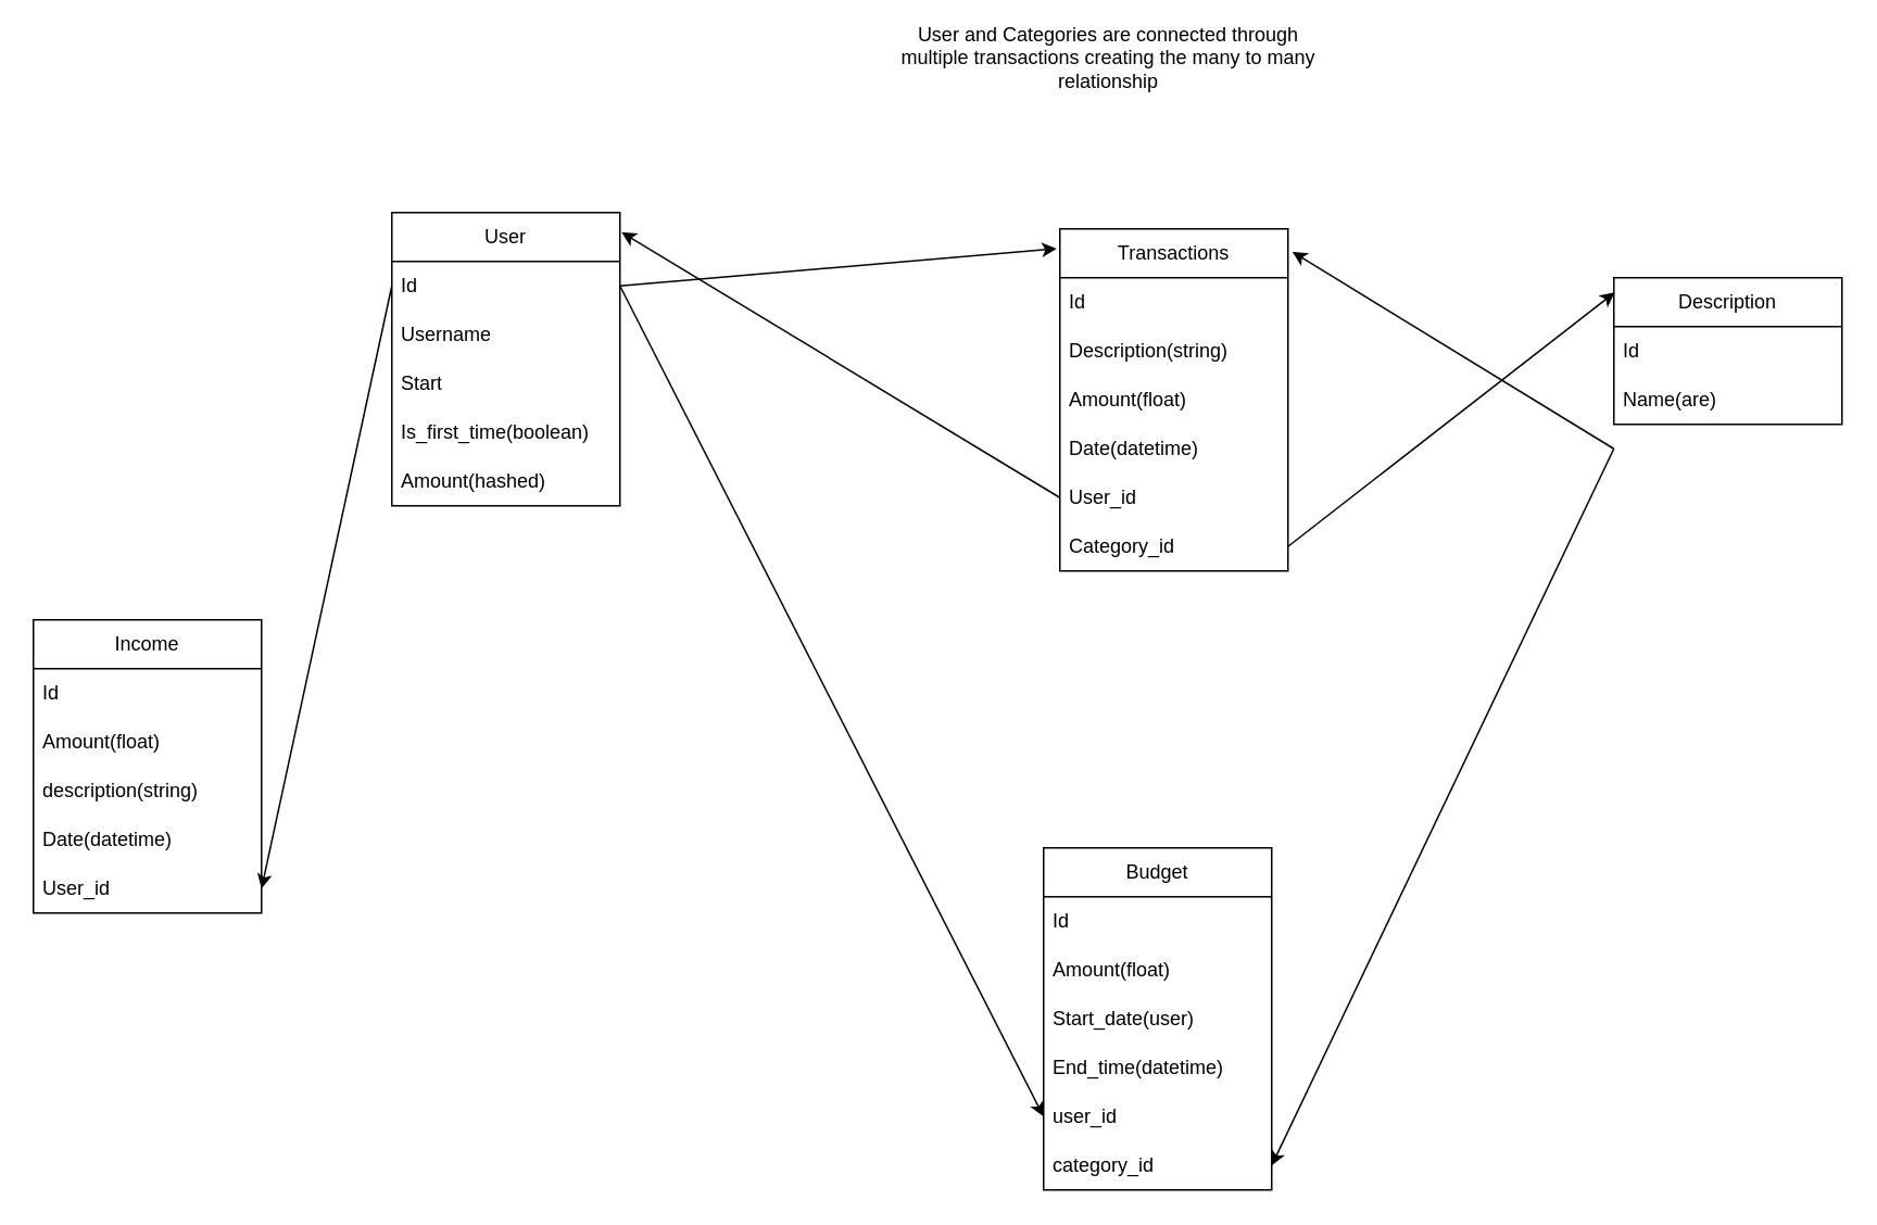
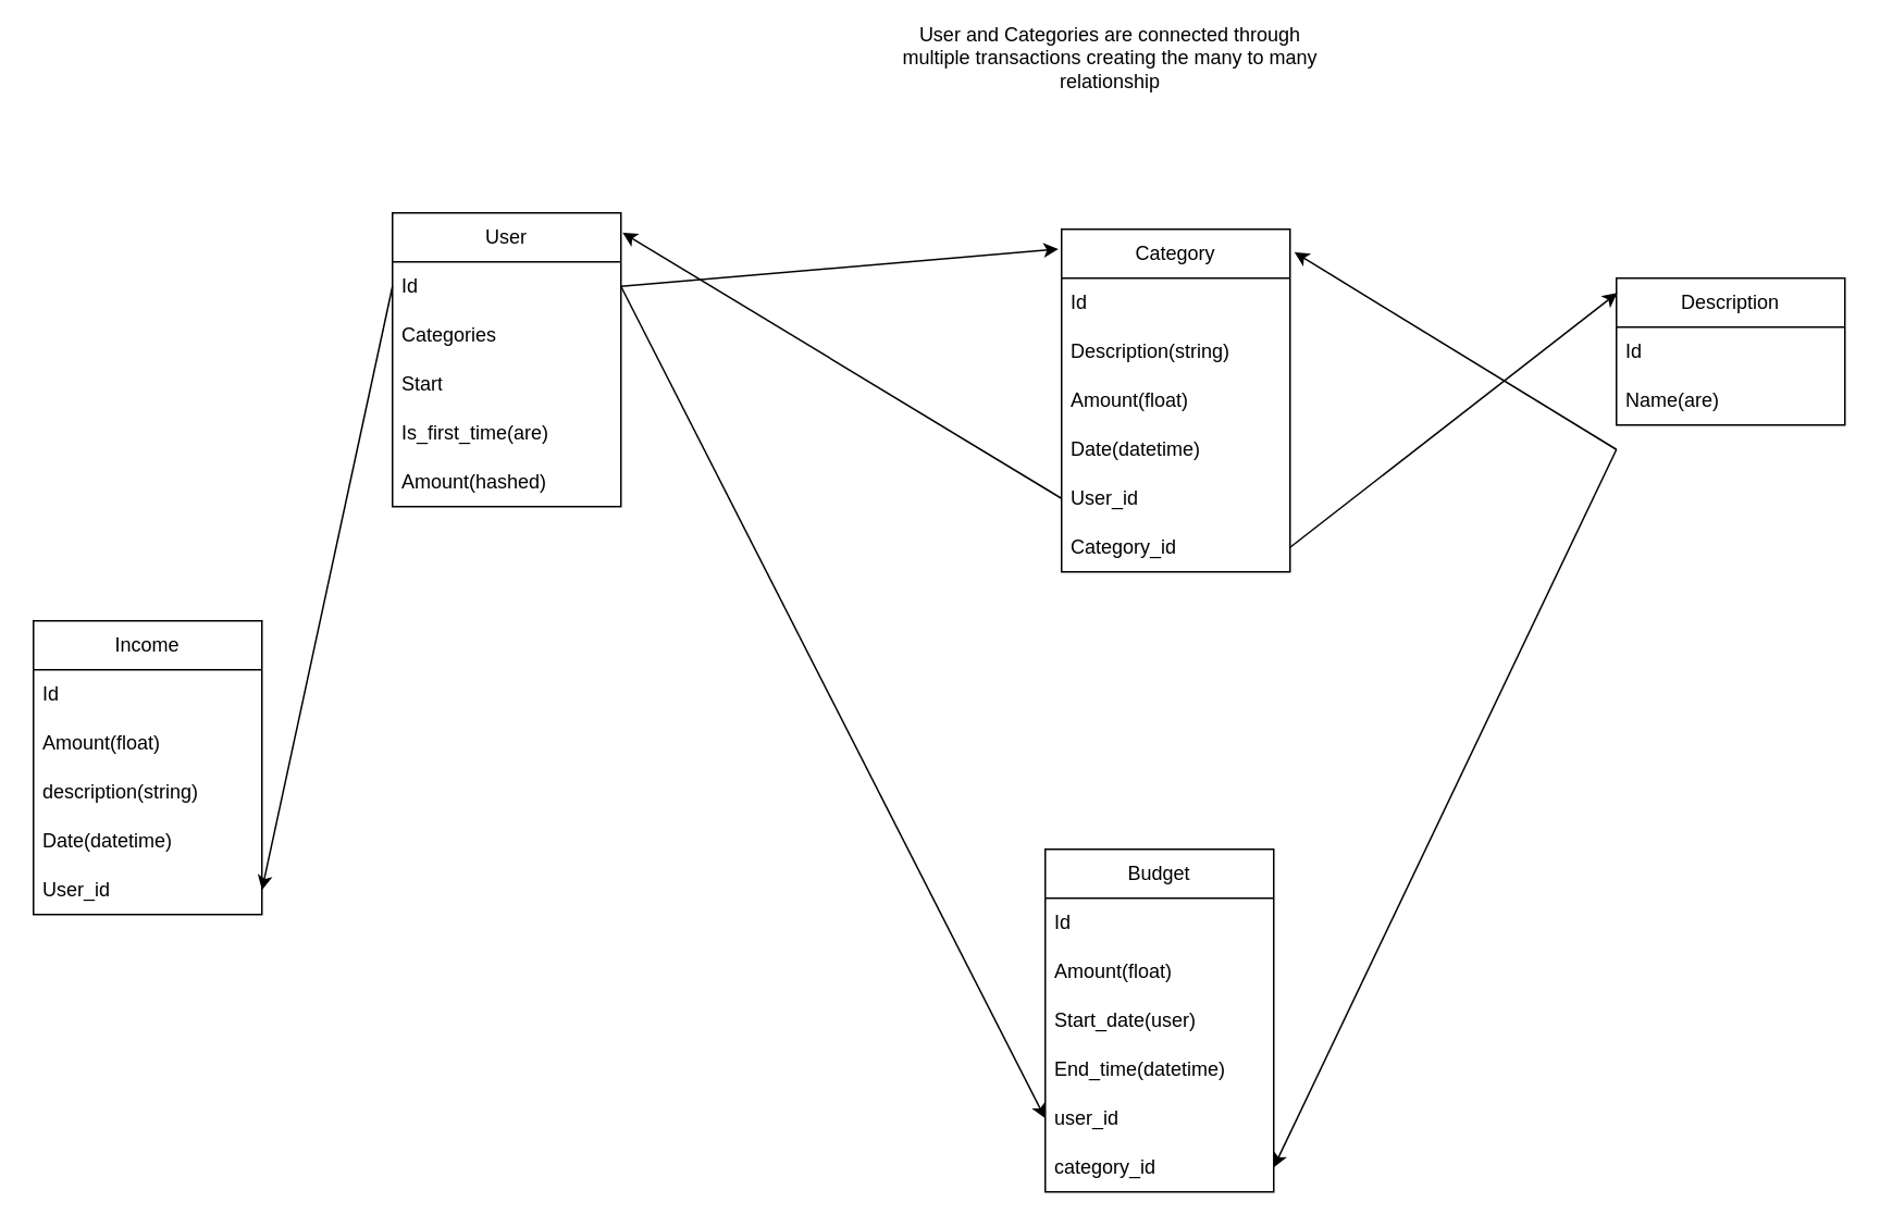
  <mxCell id="0" />
  <mxCell id="1" parent="0" />
  <mxCell id="2" value="User" style="swimlane;fontStyle=0;childLayout=stackLayout;horizontal=1;startSize=30;horizontalStack=0;resizeParent=1;resizeParentMax=0;resizeLast=0;collapsible=1;marginBottom=0;whiteSpace=wrap;html=1;" parent="1" vertex="1"><mxGeometry x="240" y="130" width="140" height="180" as="geometry" /></mxCell>
  <mxCell id="3" value="Id" style="text;strokeColor=none;fillColor=none;align=left;verticalAlign=middle;spacingLeft=4;spacingRight=4;overflow=hidden;points=[[0,0.5],[1,0.5]];portConstraint=eastwest;rotatable=0;whiteSpace=wrap;html=1;" parent="2" vertex="1"><mxGeometry y="30" width="140" height="30" as="geometry" /></mxCell>
- <mxCell id="4" value="Username" style="text;strokeColor=none;fillColor=none;align=left;verticalAlign=middle;spacingLeft=4;spacingRight=4;overflow=hidden;points=[[0,0.5],[1,0.5]];portConstraint=eastwest;rotatable=0;whiteSpace=wrap;html=1;" parent="2" vertex="1"><mxGeometry y="60" width="140" height="30" as="geometry" /></mxCell>
+ <mxCell id="4" value="Categories" style="text;strokeColor=none;fillColor=none;align=left;verticalAlign=middle;spacingLeft=4;spacingRight=4;overflow=hidden;points=[[0,0.5],[1,0.5]];portConstraint=eastwest;rotatable=0;whiteSpace=wrap;html=1;" parent="2" vertex="1"><mxGeometry y="60" width="140" height="30" as="geometry" /></mxCell>
  <mxCell id="5" value="Start" style="text;strokeColor=none;fillColor=none;align=left;verticalAlign=middle;spacingLeft=4;spacingRight=4;overflow=hidden;points=[[0,0.5],[1,0.5]];portConstraint=eastwest;rotatable=0;whiteSpace=wrap;html=1;" parent="2" vertex="1"><mxGeometry y="90" width="140" height="30" as="geometry" /></mxCell>
- <mxCell id="6" value="Is_first_time(boolean)" style="text;strokeColor=none;fillColor=none;align=left;verticalAlign=middle;spacingLeft=4;spacingRight=4;overflow=hidden;points=[[0,0.5],[1,0.5]];portConstraint=eastwest;rotatable=0;whiteSpace=wrap;html=1;" parent="2" vertex="1"><mxGeometry y="120" width="140" height="30" as="geometry" /></mxCell>
+ <mxCell id="6" value="Is_first_time(are)" style="text;strokeColor=none;fillColor=none;align=left;verticalAlign=middle;spacingLeft=4;spacingRight=4;overflow=hidden;points=[[0,0.5],[1,0.5]];portConstraint=eastwest;rotatable=0;whiteSpace=wrap;html=1;" parent="2" vertex="1"><mxGeometry y="120" width="140" height="30" as="geometry" /></mxCell>
  <mxCell id="7" value="Amount(hashed)" style="text;strokeColor=none;fillColor=none;align=left;verticalAlign=middle;spacingLeft=4;spacingRight=4;overflow=hidden;points=[[0,0.5],[1,0.5]];portConstraint=eastwest;rotatable=0;whiteSpace=wrap;html=1;" parent="2" vertex="1"><mxGeometry y="150" width="140" height="30" as="geometry" /></mxCell>
  <mxCell id="8" value="Budget" style="swimlane;fontStyle=0;childLayout=stackLayout;horizontal=1;startSize=30;horizontalStack=0;resizeParent=1;resizeParentMax=0;resizeLast=0;collapsible=1;marginBottom=0;whiteSpace=wrap;html=1;" parent="1" vertex="1"><mxGeometry x="640" y="520" width="140" height="210" as="geometry" /></mxCell>
  <mxCell id="9" value="Id" style="text;strokeColor=none;fillColor=none;align=left;verticalAlign=middle;spacingLeft=4;spacingRight=4;overflow=hidden;points=[[0,0.5],[1,0.5]];portConstraint=eastwest;rotatable=0;whiteSpace=wrap;html=1;" parent="8" vertex="1"><mxGeometry y="30" width="140" height="30" as="geometry" /></mxCell>
  <mxCell id="10" value="Amount(float)" style="text;strokeColor=none;fillColor=none;align=left;verticalAlign=middle;spacingLeft=4;spacingRight=4;overflow=hidden;points=[[0,0.5],[1,0.5]];portConstraint=eastwest;rotatable=0;whiteSpace=wrap;html=1;" parent="8" vertex="1"><mxGeometry y="60" width="140" height="30" as="geometry" /></mxCell>
  <mxCell id="11" value="Start_date(user)" style="text;strokeColor=none;fillColor=none;align=left;verticalAlign=middle;spacingLeft=4;spacingRight=4;overflow=hidden;points=[[0,0.5],[1,0.5]];portConstraint=eastwest;rotatable=0;whiteSpace=wrap;html=1;" parent="8" vertex="1"><mxGeometry y="90" width="140" height="30" as="geometry" /></mxCell>
  <mxCell id="12" value="End_time(datetime)" style="text;strokeColor=none;fillColor=none;align=left;verticalAlign=middle;spacingLeft=4;spacingRight=4;overflow=hidden;points=[[0,0.5],[1,0.5]];portConstraint=eastwest;rotatable=0;whiteSpace=wrap;html=1;" parent="8" vertex="1"><mxGeometry y="120" width="140" height="30" as="geometry" /></mxCell>
  <mxCell id="13" value="user_id" style="text;strokeColor=none;fillColor=none;align=left;verticalAlign=middle;spacingLeft=4;spacingRight=4;overflow=hidden;points=[[0,0.5],[1,0.5]];portConstraint=eastwest;rotatable=0;whiteSpace=wrap;html=1;" parent="8" vertex="1"><mxGeometry y="150" width="140" height="30" as="geometry" /></mxCell>
  <mxCell id="14" value="category_id" style="text;strokeColor=none;fillColor=none;align=left;verticalAlign=middle;spacingLeft=4;spacingRight=4;overflow=hidden;points=[[0,0.5],[1,0.5]];portConstraint=eastwest;rotatable=0;whiteSpace=wrap;html=1;" parent="8" vertex="1"><mxGeometry y="180" width="140" height="30" as="geometry" /></mxCell>
  <mxCell id="15" value="Description" style="swimlane;fontStyle=0;childLayout=stackLayout;horizontal=1;startSize=30;horizontalStack=0;resizeParent=1;resizeParentMax=0;resizeLast=0;collapsible=1;marginBottom=0;whiteSpace=wrap;html=1;" parent="1" vertex="1"><mxGeometry x="990" y="170" width="140" height="90" as="geometry" /></mxCell>
  <mxCell id="16" value="Id" style="text;strokeColor=none;fillColor=none;align=left;verticalAlign=middle;spacingLeft=4;spacingRight=4;overflow=hidden;points=[[0,0.5],[1,0.5]];portConstraint=eastwest;rotatable=0;whiteSpace=wrap;html=1;" parent="15" vertex="1"><mxGeometry y="30" width="140" height="30" as="geometry" /></mxCell>
  <mxCell id="17" value="Name(are)" style="text;strokeColor=none;fillColor=none;align=left;verticalAlign=middle;spacingLeft=4;spacingRight=4;overflow=hidden;points=[[0,0.5],[1,0.5]];portConstraint=eastwest;rotatable=0;whiteSpace=wrap;html=1;" parent="15" vertex="1"><mxGeometry y="60" width="140" height="30" as="geometry" /></mxCell>
- <mxCell id="18" value="Transactions" style="swimlane;fontStyle=0;childLayout=stackLayout;horizontal=1;startSize=30;horizontalStack=0;resizeParent=1;resizeParentMax=0;resizeLast=0;collapsible=1;marginBottom=0;whiteSpace=wrap;html=1;" parent="1" vertex="1"><mxGeometry x="650" y="140" width="140" height="210" as="geometry" /></mxCell>
+ <mxCell id="18" value="Category" style="swimlane;fontStyle=0;childLayout=stackLayout;horizontal=1;startSize=30;horizontalStack=0;resizeParent=1;resizeParentMax=0;resizeLast=0;collapsible=1;marginBottom=0;whiteSpace=wrap;html=1;" parent="1" vertex="1"><mxGeometry x="650" y="140" width="140" height="210" as="geometry" /></mxCell>
  <mxCell id="19" value="Id" style="text;strokeColor=none;fillColor=none;align=left;verticalAlign=middle;spacingLeft=4;spacingRight=4;overflow=hidden;points=[[0,0.5],[1,0.5]];portConstraint=eastwest;rotatable=0;whiteSpace=wrap;html=1;" parent="18" vertex="1"><mxGeometry y="30" width="140" height="30" as="geometry" /></mxCell>
  <mxCell id="20" value="Description(string)" style="text;strokeColor=none;fillColor=none;align=left;verticalAlign=middle;spacingLeft=4;spacingRight=4;overflow=hidden;points=[[0,0.5],[1,0.5]];portConstraint=eastwest;rotatable=0;whiteSpace=wrap;html=1;" parent="18" vertex="1"><mxGeometry y="60" width="140" height="30" as="geometry" /></mxCell>
  <mxCell id="21" value="Amount(float)" style="text;strokeColor=none;fillColor=none;align=left;verticalAlign=middle;spacingLeft=4;spacingRight=4;overflow=hidden;points=[[0,0.5],[1,0.5]];portConstraint=eastwest;rotatable=0;whiteSpace=wrap;html=1;" parent="18" vertex="1"><mxGeometry y="90" width="140" height="30" as="geometry" /></mxCell>
  <mxCell id="22" value="Date(datetime)" style="text;strokeColor=none;fillColor=none;align=left;verticalAlign=middle;spacingLeft=4;spacingRight=4;overflow=hidden;points=[[0,0.5],[1,0.5]];portConstraint=eastwest;rotatable=0;whiteSpace=wrap;html=1;" parent="18" vertex="1"><mxGeometry y="120" width="140" height="30" as="geometry" /></mxCell>
  <mxCell id="23" value="User_id" style="text;strokeColor=none;fillColor=none;align=left;verticalAlign=middle;spacingLeft=4;spacingRight=4;overflow=hidden;points=[[0,0.5],[1,0.5]];portConstraint=eastwest;rotatable=0;whiteSpace=wrap;html=1;" parent="18" vertex="1"><mxGeometry y="150" width="140" height="30" as="geometry" /></mxCell>
  <mxCell id="24" value="Category_id" style="text;strokeColor=none;fillColor=none;align=left;verticalAlign=middle;spacingLeft=4;spacingRight=4;overflow=hidden;points=[[0,0.5],[1,0.5]];portConstraint=eastwest;rotatable=0;whiteSpace=wrap;html=1;" parent="18" vertex="1"><mxGeometry y="180" width="140" height="30" as="geometry" /></mxCell>
  <mxCell id="25" value="Income" style="swimlane;fontStyle=0;childLayout=stackLayout;horizontal=1;startSize=30;horizontalStack=0;resizeParent=1;resizeParentMax=0;resizeLast=0;collapsible=1;marginBottom=0;whiteSpace=wrap;html=1;" parent="1" vertex="1"><mxGeometry x="20" y="380" width="140" height="180" as="geometry" /></mxCell>
  <mxCell id="26" value="Id" style="text;strokeColor=none;fillColor=none;align=left;verticalAlign=middle;spacingLeft=4;spacingRight=4;overflow=hidden;points=[[0,0.5],[1,0.5]];portConstraint=eastwest;rotatable=0;whiteSpace=wrap;html=1;" parent="25" vertex="1"><mxGeometry y="30" width="140" height="30" as="geometry" /></mxCell>
  <mxCell id="27" value="Amount(float)" style="text;strokeColor=none;fillColor=none;align=left;verticalAlign=middle;spacingLeft=4;spacingRight=4;overflow=hidden;points=[[0,0.5],[1,0.5]];portConstraint=eastwest;rotatable=0;whiteSpace=wrap;html=1;" parent="25" vertex="1"><mxGeometry y="60" width="140" height="30" as="geometry" /></mxCell>
  <mxCell id="28" value="description(string)" style="text;strokeColor=none;fillColor=none;align=left;verticalAlign=middle;spacingLeft=4;spacingRight=4;overflow=hidden;points=[[0,0.5],[1,0.5]];portConstraint=eastwest;rotatable=0;whiteSpace=wrap;html=1;" parent="25" vertex="1"><mxGeometry y="90" width="140" height="30" as="geometry" /></mxCell>
  <mxCell id="29" value="Date(datetime)" style="text;strokeColor=none;fillColor=none;align=left;verticalAlign=middle;spacingLeft=4;spacingRight=4;overflow=hidden;points=[[0,0.5],[1,0.5]];portConstraint=eastwest;rotatable=0;whiteSpace=wrap;html=1;" parent="25" vertex="1"><mxGeometry y="120" width="140" height="30" as="geometry" /></mxCell>
  <mxCell id="30" value="User_id" style="text;strokeColor=none;fillColor=none;align=left;verticalAlign=middle;spacingLeft=4;spacingRight=4;overflow=hidden;points=[[0,0.5],[1,0.5]];portConstraint=eastwest;rotatable=0;whiteSpace=wrap;html=1;" parent="25" vertex="1"><mxGeometry y="150" width="140" height="30" as="geometry" /></mxCell>
  <mxCell id="31" style="edgeStyle=none;html=1;exitX=1;exitY=0.5;exitDx=0;exitDy=0;entryX=-0.014;entryY=0.058;entryDx=0;entryDy=0;entryPerimeter=0;" parent="1" source="3" target="18" edge="1"><mxGeometry relative="1" as="geometry"><mxPoint x="380" y="325" as="sourcePoint" /></mxGeometry></mxCell>
  <mxCell id="32" style="edgeStyle=none;html=1;exitX=0;exitY=0.5;exitDx=0;exitDy=0;entryX=1.007;entryY=0.067;entryDx=0;entryDy=0;entryPerimeter=0;" parent="1" source="23" target="2" edge="1"><mxGeometry relative="1" as="geometry" /></mxCell>
  <mxCell id="33" style="edgeStyle=none;html=1;exitX=1;exitY=0.5;exitDx=0;exitDy=0;entryX=0.004;entryY=0.1;entryDx=0;entryDy=0;entryPerimeter=0;" parent="1" source="24" target="15" edge="1"><mxGeometry relative="1" as="geometry" /></mxCell>
  <mxCell id="34" style="edgeStyle=none;html=1;exitX=0;exitY=0.5;exitDx=0;exitDy=0;entryX=1.019;entryY=0.067;entryDx=0;entryDy=0;entryPerimeter=0;" parent="1" target="18" edge="1"><mxGeometry relative="1" as="geometry"><mxPoint x="990" y="275" as="sourcePoint" /></mxGeometry></mxCell>
  <mxCell id="35" style="edgeStyle=none;html=1;exitX=0;exitY=0.5;exitDx=0;exitDy=0;entryX=1;entryY=0.5;entryDx=0;entryDy=0;" parent="1" target="14" edge="1"><mxGeometry relative="1" as="geometry"><mxPoint x="990" y="275" as="sourcePoint" /></mxGeometry></mxCell>
  <mxCell id="36" style="edgeStyle=none;html=1;entryX=0;entryY=0.5;entryDx=0;entryDy=0;exitX=1;exitY=0.5;exitDx=0;exitDy=0;" parent="1" source="3" target="13" edge="1"><mxGeometry relative="1" as="geometry"><mxPoint x="380" y="355" as="sourcePoint" /></mxGeometry></mxCell>
  <mxCell id="37" style="edgeStyle=none;html=1;exitX=0;exitY=0.5;exitDx=0;exitDy=0;entryX=1;entryY=0.5;entryDx=0;entryDy=0;" parent="1" source="3" target="30" edge="1"><mxGeometry relative="1" as="geometry"><mxPoint x="240" y="325" as="sourcePoint" /></mxGeometry></mxCell>
  <mxCell id="38" value="User and Categories are connected through multiple transactions creating the many to many relationship" style="text;html=1;strokeColor=none;fillColor=none;align=center;verticalAlign=middle;whiteSpace=wrap;rounded=0;" parent="1" vertex="1"><mxGeometry x="550" y="20" width="260" height="30" as="geometry" /></mxCell>
